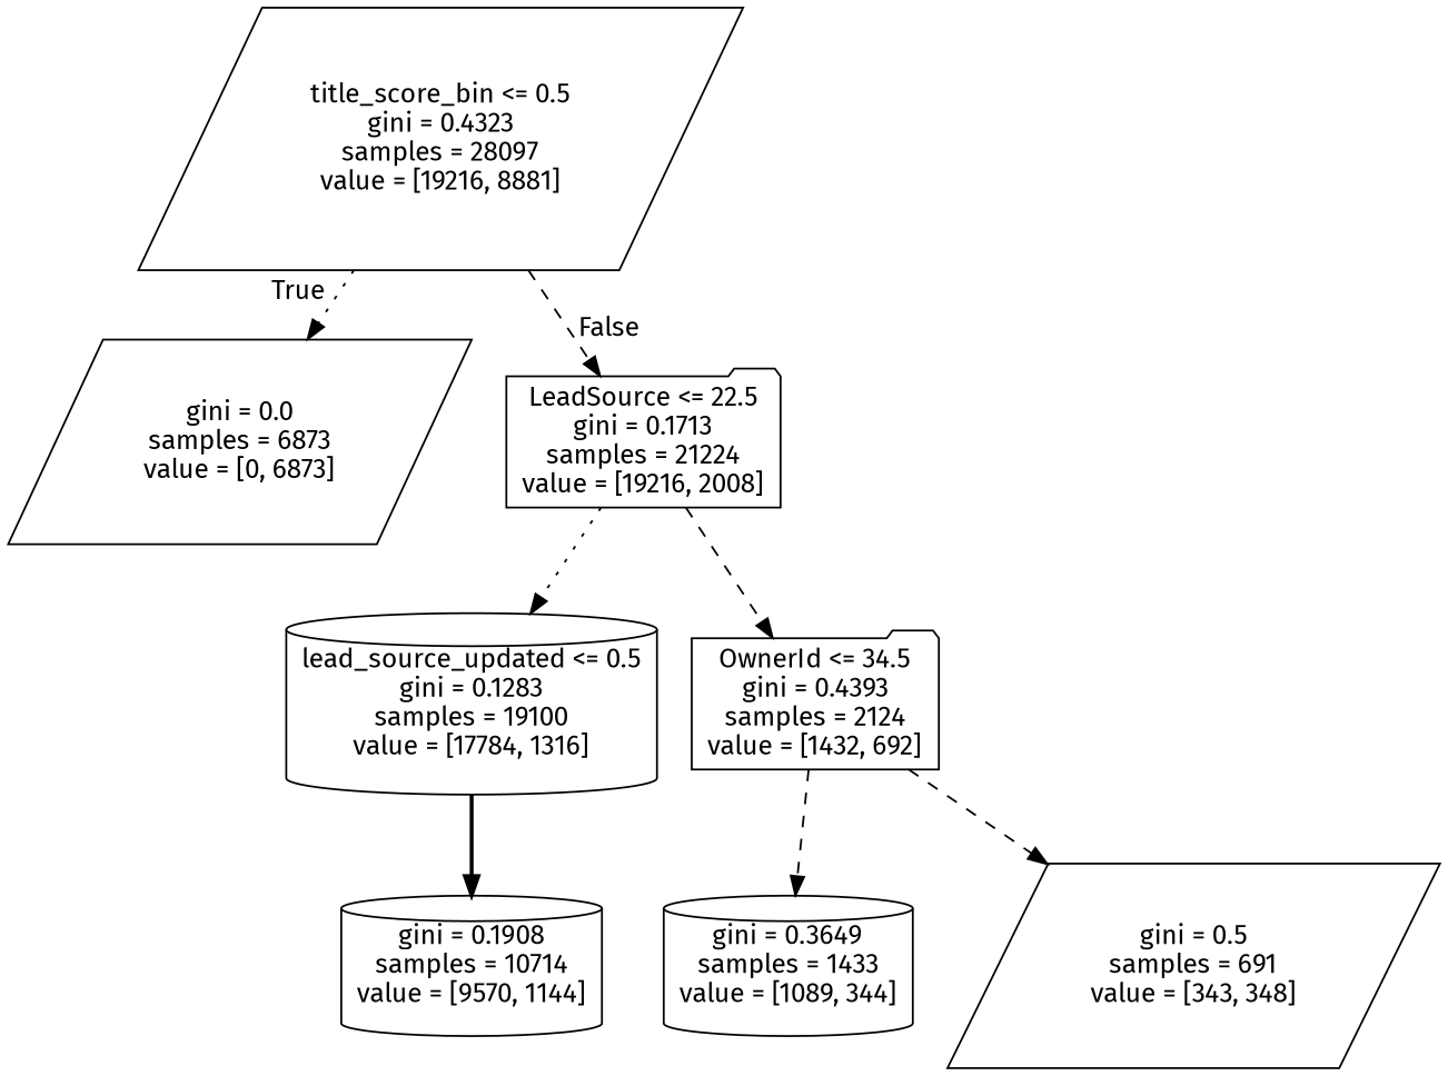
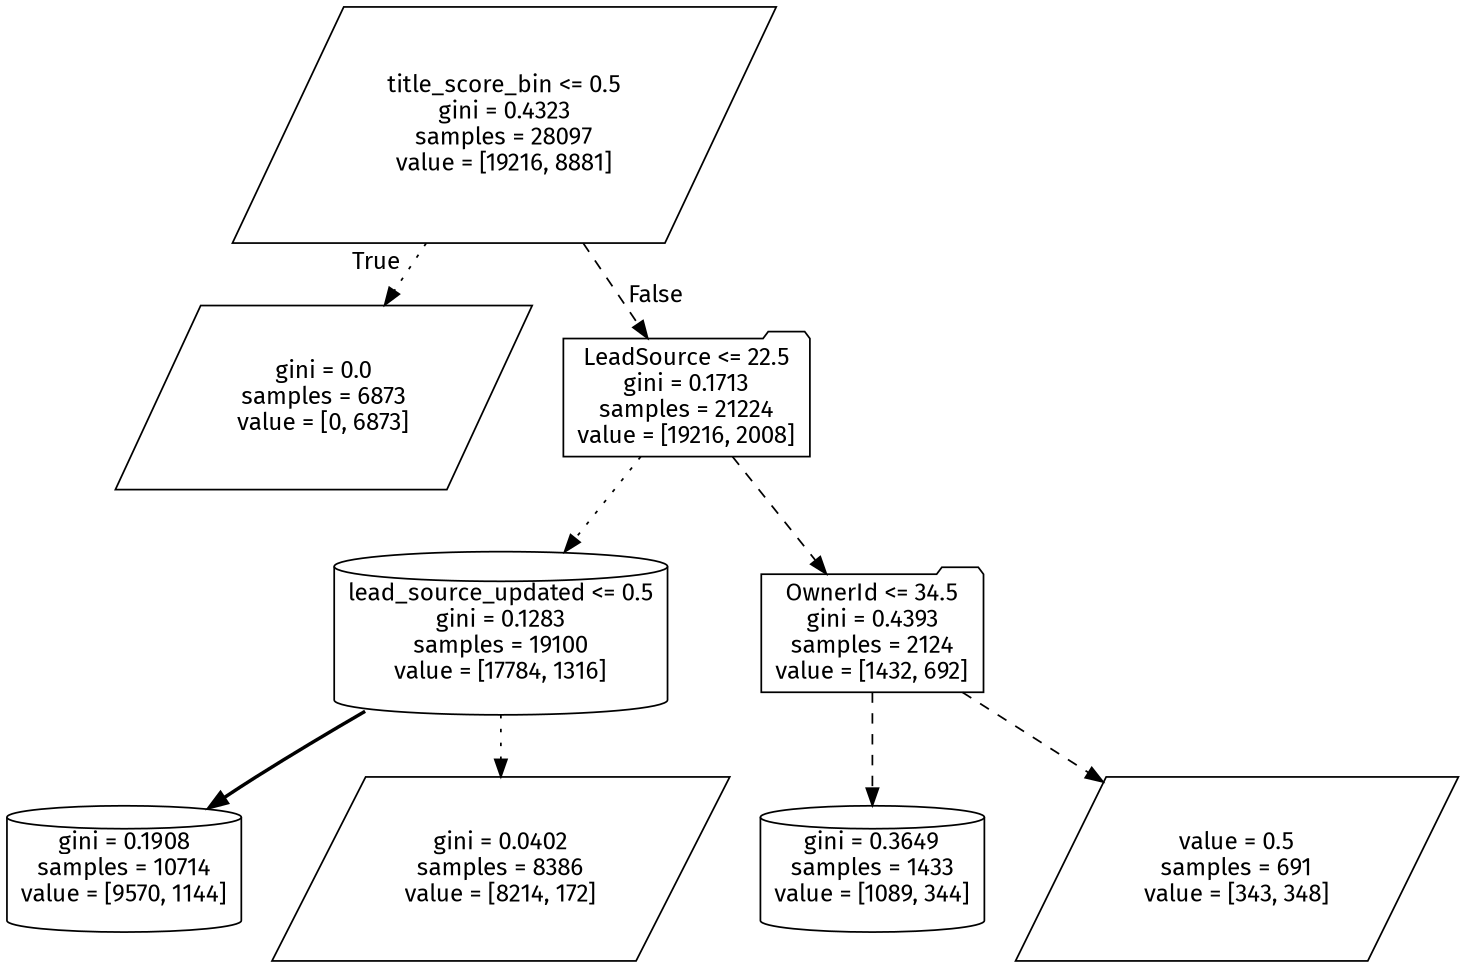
  digraph {
    fontname="Fira Sans"
    node [fontname="Fira Sans" shape=parallelogram]
    edge [fontname="Fira Sans" style=dashed]
    n1 [label="title_score_bin <= 0.5\ngini = 0.4323\nsamples = 28097\nvalue = [19216, 8881]"]
    n2 [label="gini = 0.0\nsamples = 6873\nvalue = [0, 6873]"]
    n3 [label="LeadSource <= 22.5\ngini = 0.1713\nsamples = 21224\nvalue = [19216, 2008]" shape=folder]
    n4 [label="lead_source_updated <= 0.5\ngini = 0.1283\nsamples = 19100\nvalue = [17784, 1316]" shape=cylinder]
    n5 [label="OwnerId <= 34.5\ngini = 0.4393\nsamples = 2124\nvalue = [1432, 692]" shape=folder]
    n6 [label="gini = 0.1908\nsamples = 10714\nvalue = [9570, 1144]" shape=cylinder]
+   n7 [label="gini = 0.0402\nsamples = 8386\nvalue = [8214, 172]"]
    n8 [label="gini = 0.3649\nsamples = 1433\nvalue = [1089, 344]" shape=cylinder]
-   n9 [label="gini = 0.5\nsamples = 691\nvalue = [343, 348]"]
+   n9 [label="value = 0.5\nsamples = 691\nvalue = [343, 348]"]
    n1 -> n2 [headlabel=True labelangle=45 labeldistance=2.5 style=dotted]
    n1 -> n3 [headlabel=False labelangle=-45 labeldistance=2.5]
    n3 -> n4 [style=dotted]
    n3 -> n5
    n4 -> n6 [style=bold]
+   n4 -> n7 [style=dotted]
    n5 -> n8
    n5 -> n9
  }
